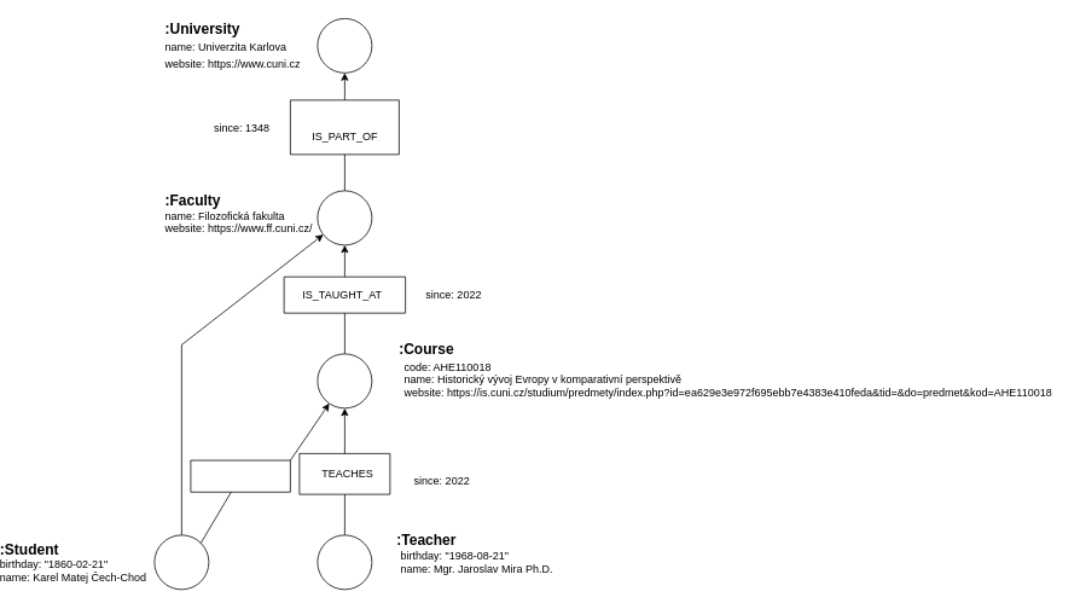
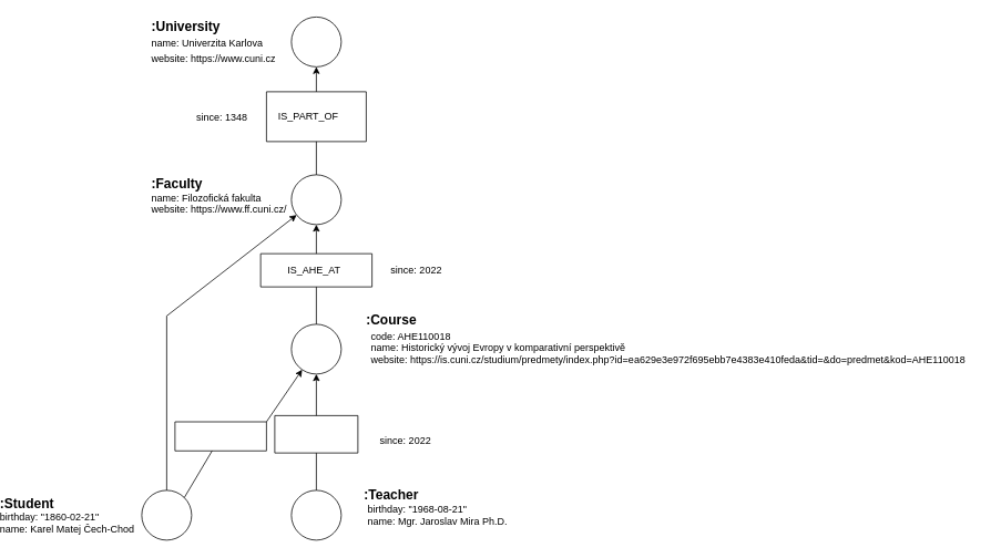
  <mxCell id="0" />
  <mxCell id="1" parent="0" />
  <mxCell id="2" value="" style="ellipse;whiteSpace=wrap;html=1;" vertex="1" parent="1"><mxGeometry x="340" y="210" width="60" height="60" as="geometry" /></mxCell>
  <mxCell id="3" value="&lt;b&gt;&lt;font style=&quot;font-size: 16px;&quot;&gt;:Faculty&lt;/font&gt;&lt;/b&gt;&lt;br&gt;name: Filozofická fakulta&lt;br&gt;website: https://www.ff.cuni.cz/" style="text;html=1;strokeColor=none;fillColor=none;align=left;verticalAlign=middle;whiteSpace=wrap;rounded=0;" vertex="1" parent="1"><mxGeometry x="170" y="220" width="180" height="30" as="geometry" /></mxCell>
  <mxCell id="4" value="" style="ellipse;whiteSpace=wrap;html=1;fontSize=16;" vertex="1" parent="1"><mxGeometry x="340" y="20" width="60" height="60" as="geometry" /></mxCell>
  <mxCell id="5" value="&lt;b&gt;:University&lt;/b&gt;&lt;br&gt;&lt;font style=&quot;font-size: 12px;&quot;&gt;name: Univerzita Karlova&lt;br&gt;website: https://www.cuni.cz&lt;/font&gt;" style="text;html=1;strokeColor=none;fillColor=none;align=left;verticalAlign=middle;whiteSpace=wrap;rounded=0;fontSize=16;" vertex="1" parent="1"><mxGeometry x="170" y="35" width="190" height="30" as="geometry" /></mxCell>
  <mxCell id="6" value="" style="endArrow=classic;html=1;rounded=0;fontSize=12;entryX=0.5;entryY=1;entryDx=0;entryDy=0;exitX=0.5;exitY=0;exitDx=0;exitDy=0;startArrow=none;" edge="1" parent="1" source="7" target="4"><mxGeometry width="50" height="50" relative="1" as="geometry"><mxPoint x="420" y="140" as="sourcePoint" /><mxPoint x="350" y="140" as="targetPoint" /></mxGeometry></mxCell>
  <mxCell id="7" value="" style="swimlane;startSize=0;fontSize=12;" vertex="1" parent="1"><mxGeometry x="310" y="110" width="120" height="60" as="geometry"><mxRectangle x="375" y="170" width="50" height="40" as="alternateBounds" /></mxGeometry></mxCell>
- <mxCell id="8" value="IS_PART_OF" style="text;html=1;align=center;verticalAlign=middle;resizable=0;points=[];autosize=1;strokeColor=none;fillColor=none;fontSize=12;" vertex="1" parent="7"><mxGeometry x="10" y="25" width="100" height="30" as="geometry" /></mxCell>
+ <mxCell id="8" value="IS_PART_OF" style="text;html=1;align=center;verticalAlign=middle;resizable=0;points=[];autosize=1;strokeColor=none;fillColor=none;fontSize=12;" vertex="1" parent="7"><mxGeometry y="15" width="100" height="30" as="geometry" /></mxCell>
  <mxCell id="9" value="" style="endArrow=none;html=1;rounded=0;fontSize=12;entryX=0.5;entryY=1;entryDx=0;entryDy=0;" edge="1" parent="1" target="7"><mxGeometry width="50" height="50" relative="1" as="geometry"><mxPoint x="370" y="210" as="sourcePoint" /><mxPoint x="365" y="80" as="targetPoint" /></mxGeometry></mxCell>
  <mxCell id="10" value="since: 1348" style="text;strokeColor=none;fillColor=none;align=left;verticalAlign=middle;spacingLeft=4;spacingRight=4;overflow=hidden;points=[[0,0.5],[1,0.5]];portConstraint=eastwest;rotatable=0;fontSize=12;" vertex="1" parent="1"><mxGeometry x="220" y="125" width="80" height="30" as="geometry" /></mxCell>
  <mxCell id="11" value="" style="ellipse;whiteSpace=wrap;html=1;fontSize=12;" vertex="1" parent="1"><mxGeometry x="340" y="390" width="60" height="60" as="geometry" /></mxCell>
  <mxCell id="12" value="code: AHE110018&#10;name: Historický vývoj Evropy v komparativní perspektivě&#10;website: https://is.cuni.cz/studium/predmety/index.php?id=ea629e3e972f695ebb7e4383e410feda&amp;tid=&amp;do=predmet&amp;kod=AHE110018&#10;" style="text;strokeColor=none;fillColor=none;align=left;verticalAlign=middle;spacingLeft=4;spacingRight=4;overflow=hidden;points=[[0,0.5],[1,0.5]];portConstraint=eastwest;rotatable=0;fontSize=12;fontStyle=0" vertex="1" parent="1"><mxGeometry x="430" y="390" width="730" height="70" as="geometry" /></mxCell>
  <mxCell id="13" value=":Course" style="text;strokeColor=none;fillColor=none;html=1;fontSize=16;fontStyle=1;verticalAlign=middle;align=center;" vertex="1" parent="1"><mxGeometry x="440" y="370" width="40" height="30" as="geometry" /></mxCell>
  <mxCell id="14" value="" style="endArrow=classic;html=1;rounded=0;fontSize=16;exitX=0.5;exitY=0;exitDx=0;exitDy=0;entryX=0.5;entryY=1;entryDx=0;entryDy=0;startArrow=none;" edge="1" parent="1" source="15" target="2"><mxGeometry width="50" height="50" relative="1" as="geometry"><mxPoint x="560" y="460" as="sourcePoint" /><mxPoint x="610" y="410" as="targetPoint" /></mxGeometry></mxCell>
  <mxCell id="15" value="" style="swimlane;startSize=0;fontSize=16;" vertex="1" parent="1"><mxGeometry x="303" y="305" width="134" height="40" as="geometry" /></mxCell>
- <mxCell id="16" value="IS_TAUGHT_AT" style="text;html=1;align=center;verticalAlign=middle;resizable=0;points=[];autosize=1;strokeColor=none;fillColor=none;fontSize=12;" vertex="1" parent="15"><mxGeometry x="9" y="5" width="110" height="30" as="geometry" /></mxCell>
+ <mxCell id="16" value="IS_AHE_AT" style="text;html=1;align=center;verticalAlign=middle;resizable=0;points=[];autosize=1;strokeColor=none;fillColor=none;fontSize=12;" vertex="1" parent="15"><mxGeometry x="9" y="5" width="110" height="30" as="geometry" /></mxCell>
  <mxCell id="17" value="" style="endArrow=none;html=1;rounded=0;fontSize=16;exitX=0.5;exitY=0;exitDx=0;exitDy=0;entryX=0.5;entryY=1;entryDx=0;entryDy=0;" edge="1" parent="1" source="11" target="15"><mxGeometry width="50" height="50" relative="1" as="geometry"><mxPoint x="370" y="390" as="sourcePoint" /><mxPoint x="373" y="370" as="targetPoint" /></mxGeometry></mxCell>
  <mxCell id="18" value="since: 2022" style="text;html=1;align=center;verticalAlign=middle;resizable=0;points=[];autosize=1;strokeColor=none;fillColor=none;fontSize=12;" vertex="1" parent="1"><mxGeometry x="450" y="310" width="80" height="30" as="geometry" /></mxCell>
  <mxCell id="19" value="" style="ellipse;whiteSpace=wrap;html=1;fontSize=12;" vertex="1" parent="1"><mxGeometry x="340" y="590" width="60" height="60" as="geometry" /></mxCell>
  <mxCell id="20" value="" style="endArrow=classic;html=1;rounded=0;fontSize=12;exitX=0.5;exitY=0;exitDx=0;exitDy=0;entryX=0.5;entryY=1;entryDx=0;entryDy=0;startArrow=none;" edge="1" parent="1" source="21" target="11"><mxGeometry width="50" height="50" relative="1" as="geometry"><mxPoint x="410" y="510" as="sourcePoint" /><mxPoint x="460" y="460" as="targetPoint" /></mxGeometry></mxCell>
  <mxCell id="21" value="" style="swimlane;startSize=0;fontSize=12;" vertex="1" parent="1"><mxGeometry x="320" y="500" width="100" height="45" as="geometry" /></mxCell>
- <mxCell id="22" value="TEACHES" style="text;html=1;align=center;verticalAlign=middle;resizable=0;points=[];autosize=1;strokeColor=none;fillColor=none;fontSize=12;" vertex="1" parent="21"><mxGeometry x="13" y="7.5" width="80" height="30" as="geometry" /></mxCell>
  <mxCell id="23" value="" style="endArrow=none;html=1;rounded=0;fontSize=12;exitX=0.5;exitY=0;exitDx=0;exitDy=0;entryX=0.5;entryY=1;entryDx=0;entryDy=0;" edge="1" parent="1" source="19" target="21"><mxGeometry width="50" height="50" relative="1" as="geometry"><mxPoint x="380" y="610" as="sourcePoint" /><mxPoint x="370" y="450" as="targetPoint" /></mxGeometry></mxCell>
  <mxCell id="24" value="since: 2022" style="text;html=1;align=center;verticalAlign=middle;resizable=0;points=[];autosize=1;strokeColor=none;fillColor=none;fontSize=12;" vertex="1" parent="1"><mxGeometry x="437" y="515" width="80" height="30" as="geometry" /></mxCell>
  <mxCell id="25" value=":Teacher" style="text;strokeColor=none;fillColor=none;html=1;fontSize=16;fontStyle=1;verticalAlign=middle;align=center;" vertex="1" parent="1"><mxGeometry x="445" y="590" width="30" height="10" as="geometry" /></mxCell>
  <mxCell id="26" value="birthday: &quot;1968-08-21&quot;&lt;br&gt;&lt;div style=&quot;&quot;&gt;&lt;span style=&quot;background-color: initial;&quot;&gt;name: Mgr. Jaroslav Mira Ph.D.&lt;/span&gt;&lt;/div&gt;" style="text;html=1;align=left;verticalAlign=middle;resizable=0;points=[];autosize=1;strokeColor=none;fillColor=none;fontSize=12;" vertex="1" parent="1"><mxGeometry x="430" y="600" width="190" height="40" as="geometry" /></mxCell>
  <mxCell id="27" value="" style="ellipse;whiteSpace=wrap;html=1;fontSize=12;" vertex="1" parent="1"><mxGeometry x="160" y="590" width="60" height="60" as="geometry" /></mxCell>
  <mxCell id="28" value="&lt;div style=&quot;text-align: left;&quot;&gt;&lt;span style=&quot;background-color: initial;&quot;&gt;:Student&lt;/span&gt;&lt;/div&gt;&lt;font style=&quot;font-size: 12px;&quot;&gt;&lt;div style=&quot;text-align: left;&quot;&gt;&lt;span style=&quot;font-weight: normal; background-color: initial;&quot;&gt;birthday: &quot;1860-02-21&quot;&lt;/span&gt;&lt;/div&gt;&lt;span style=&quot;font-weight: 400;&quot;&gt;&lt;div style=&quot;text-align: left;&quot;&gt;&lt;span style=&quot;background-color: initial;&quot;&gt;name: Karel Matej Čech-Chod&lt;/span&gt;&lt;/div&gt;&lt;/span&gt;&lt;/font&gt;" style="text;strokeColor=none;fillColor=none;html=1;fontSize=16;fontStyle=1;verticalAlign=middle;align=center;" vertex="1" parent="1"><mxGeometry x="20" y="600" width="100" height="40" as="geometry" /></mxCell>
  <mxCell id="29" value="" style="endArrow=classic;html=1;rounded=0;fontSize=12;exitX=1;exitY=0;exitDx=0;exitDy=0;startArrow=none;" edge="1" parent="1" source="30" target="11"><mxGeometry width="50" height="50" relative="1" as="geometry"><mxPoint x="300" y="500" as="sourcePoint" /><mxPoint x="350" y="450" as="targetPoint" /></mxGeometry></mxCell>
  <mxCell id="30" value="" style="swimlane;startSize=0;fontSize=12;" vertex="1" parent="1"><mxGeometry x="200" y="507.5" width="110" height="35" as="geometry" /></mxCell>
  <mxCell id="31" value="" style="endArrow=none;html=1;rounded=0;fontSize=12;exitX=1;exitY=0;exitDx=0;exitDy=0;" edge="1" parent="1" source="27" target="30"><mxGeometry width="50" height="50" relative="1" as="geometry"><mxPoint x="181.213" y="598.787" as="sourcePoint" /><mxPoint x="348.216" y="440.627" as="targetPoint" /></mxGeometry></mxCell>
  <mxCell id="32" value="" style="endArrow=classic;html=1;rounded=0;fontSize=12;" edge="1" parent="1" source="27" target="2"><mxGeometry width="50" height="50" relative="1" as="geometry"><mxPoint x="300" y="420" as="sourcePoint" /><mxPoint x="350" y="370" as="targetPoint" /><Array as="points"><mxPoint x="190" y="380" /></Array></mxGeometry></mxCell>
